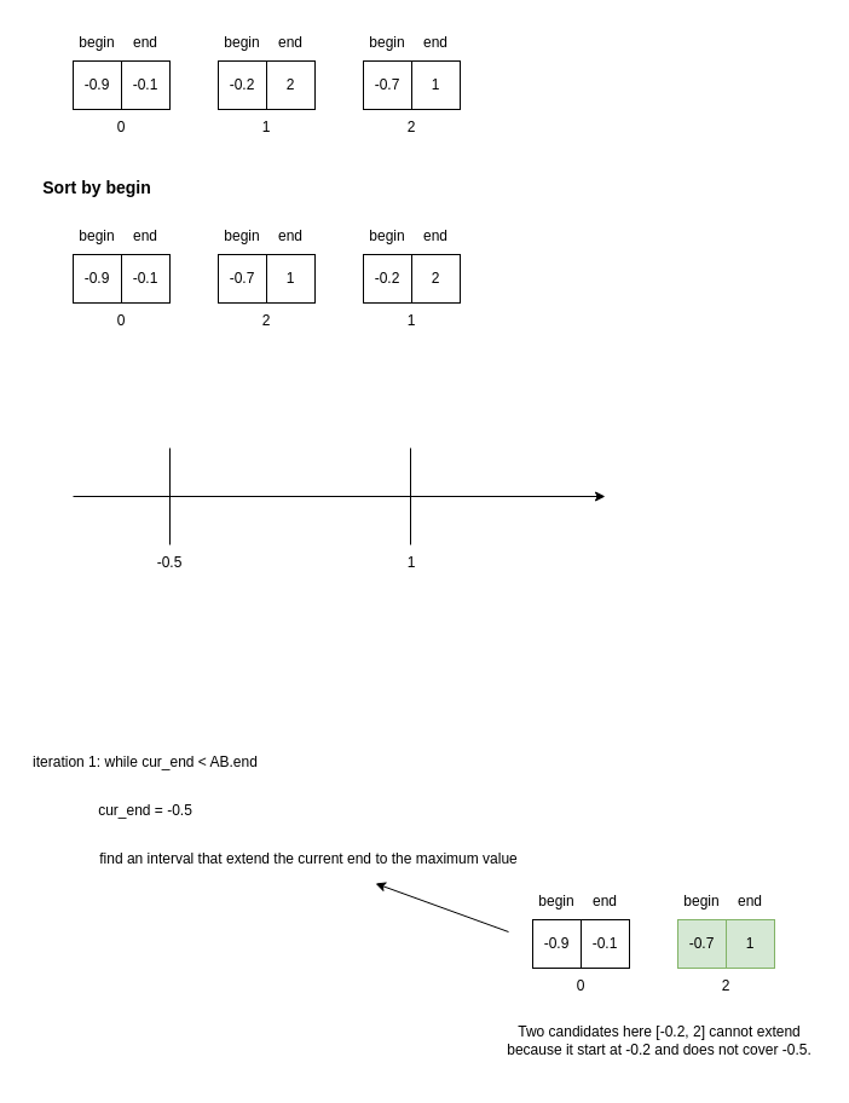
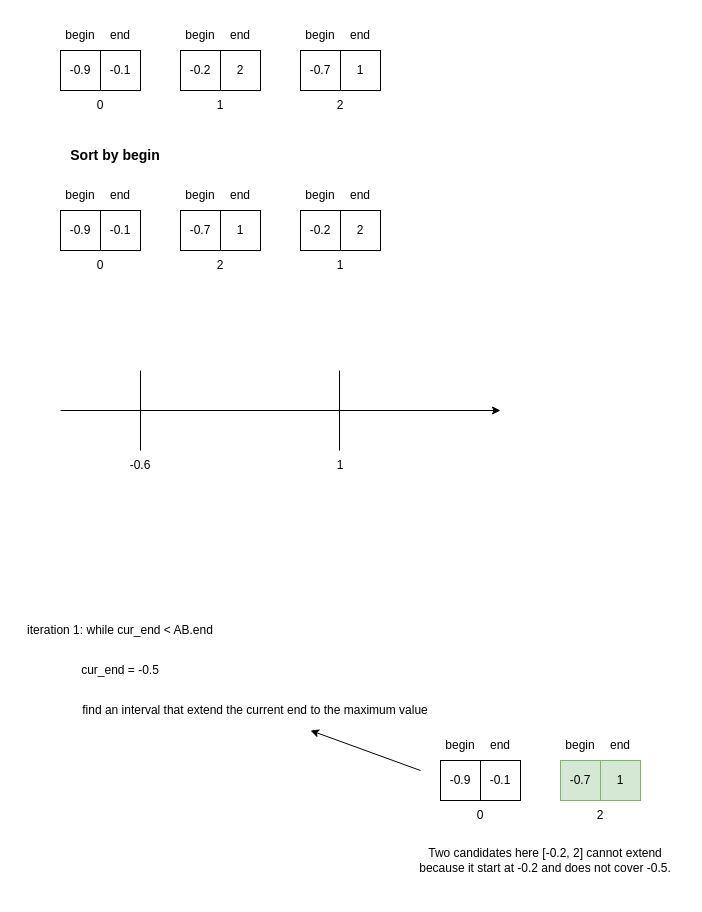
  <mxCell id="0" />
  <mxCell id="1" parent="0" />
  <mxCell id="2" value="-0.9" style="rounded=0;whiteSpace=wrap;html=1;" vertex="1" parent="1"><mxGeometry x="60" y="50" width="40" height="40" as="geometry" /></mxCell>
  <mxCell id="3" value="-0.1" style="rounded=0;whiteSpace=wrap;html=1;" vertex="1" parent="1"><mxGeometry x="100" y="50" width="40" height="40" as="geometry" /></mxCell>
  <mxCell id="4" value="begin" style="text;html=1;align=center;verticalAlign=middle;whiteSpace=wrap;rounded=0;" vertex="1" parent="1"><mxGeometry x="60" y="20" width="40" height="30" as="geometry" /></mxCell>
  <mxCell id="5" value="end" style="text;html=1;align=center;verticalAlign=middle;whiteSpace=wrap;rounded=0;" vertex="1" parent="1"><mxGeometry x="100" y="20" width="40" height="30" as="geometry" /></mxCell>
  <mxCell id="6" value="-0.2" style="rounded=0;whiteSpace=wrap;html=1;" vertex="1" parent="1"><mxGeometry x="180" y="50" width="40" height="40" as="geometry" /></mxCell>
  <mxCell id="7" value="2" style="rounded=0;whiteSpace=wrap;html=1;" vertex="1" parent="1"><mxGeometry x="220" y="50" width="40" height="40" as="geometry" /></mxCell>
  <mxCell id="8" value="begin" style="text;html=1;align=center;verticalAlign=middle;whiteSpace=wrap;rounded=0;" vertex="1" parent="1"><mxGeometry x="180" y="20" width="40" height="30" as="geometry" /></mxCell>
  <mxCell id="9" value="end" style="text;html=1;align=center;verticalAlign=middle;whiteSpace=wrap;rounded=0;" vertex="1" parent="1"><mxGeometry x="220" y="20" width="40" height="30" as="geometry" /></mxCell>
  <mxCell id="10" value="-0.7" style="rounded=0;whiteSpace=wrap;html=1;" vertex="1" parent="1"><mxGeometry x="300" y="50" width="40" height="40" as="geometry" /></mxCell>
  <mxCell id="11" value="1" style="rounded=0;whiteSpace=wrap;html=1;" vertex="1" parent="1"><mxGeometry x="340" y="50" width="40" height="40" as="geometry" /></mxCell>
  <mxCell id="12" value="begin" style="text;html=1;align=center;verticalAlign=middle;whiteSpace=wrap;rounded=0;" vertex="1" parent="1"><mxGeometry x="300" y="20" width="40" height="30" as="geometry" /></mxCell>
  <mxCell id="13" value="end" style="text;html=1;align=center;verticalAlign=middle;whiteSpace=wrap;rounded=0;" vertex="1" parent="1"><mxGeometry x="340" y="20" width="40" height="30" as="geometry" /></mxCell>
- <mxCell id="14" value="Sort by begin" style="text;html=1;align=center;verticalAlign=middle;whiteSpace=wrap;rounded=0;fontSize=14;fontStyle=1" vertex="1" parent="1"><mxGeometry x="25" y="140" width="110" height="30" as="geometry" /></mxCell>
+ <mxCell id="14" value="Sort by begin" style="text;html=1;align=center;verticalAlign=middle;whiteSpace=wrap;rounded=0;fontSize=14;fontStyle=1" vertex="1" parent="1"><mxGeometry x="60" y="140" width="110" height="30" as="geometry" /></mxCell>
  <mxCell id="15" value="0" style="text;html=1;align=center;verticalAlign=middle;whiteSpace=wrap;rounded=0;" vertex="1" parent="1"><mxGeometry x="70" y="90" width="60" height="30" as="geometry" /></mxCell>
  <mxCell id="16" value="1" style="text;html=1;align=center;verticalAlign=middle;whiteSpace=wrap;rounded=0;" vertex="1" parent="1"><mxGeometry x="190" y="90" width="60" height="30" as="geometry" /></mxCell>
  <mxCell id="17" value="2" style="text;html=1;align=center;verticalAlign=middle;whiteSpace=wrap;rounded=0;" vertex="1" parent="1"><mxGeometry x="310" y="90" width="60" height="30" as="geometry" /></mxCell>
  <mxCell id="18" value="-0.9" style="rounded=0;whiteSpace=wrap;html=1;" vertex="1" parent="1"><mxGeometry x="60" y="210" width="40" height="40" as="geometry" /></mxCell>
  <mxCell id="19" value="-0.1" style="rounded=0;whiteSpace=wrap;html=1;" vertex="1" parent="1"><mxGeometry x="100" y="210" width="40" height="40" as="geometry" /></mxCell>
  <mxCell id="20" value="begin" style="text;html=1;align=center;verticalAlign=middle;whiteSpace=wrap;rounded=0;" vertex="1" parent="1"><mxGeometry x="60" y="180" width="40" height="30" as="geometry" /></mxCell>
  <mxCell id="21" value="end" style="text;html=1;align=center;verticalAlign=middle;whiteSpace=wrap;rounded=0;" vertex="1" parent="1"><mxGeometry x="100" y="180" width="40" height="30" as="geometry" /></mxCell>
  <mxCell id="22" value="0" style="text;html=1;align=center;verticalAlign=middle;whiteSpace=wrap;rounded=0;" vertex="1" parent="1"><mxGeometry x="70" y="250" width="60" height="30" as="geometry" /></mxCell>
  <mxCell id="23" value="-0.7" style="rounded=0;whiteSpace=wrap;html=1;" vertex="1" parent="1"><mxGeometry x="180" y="210" width="40" height="40" as="geometry" /></mxCell>
  <mxCell id="24" value="1" style="rounded=0;whiteSpace=wrap;html=1;" vertex="1" parent="1"><mxGeometry x="220" y="210" width="40" height="40" as="geometry" /></mxCell>
  <mxCell id="25" value="begin" style="text;html=1;align=center;verticalAlign=middle;whiteSpace=wrap;rounded=0;" vertex="1" parent="1"><mxGeometry x="180" y="180" width="40" height="30" as="geometry" /></mxCell>
  <mxCell id="26" value="end" style="text;html=1;align=center;verticalAlign=middle;whiteSpace=wrap;rounded=0;" vertex="1" parent="1"><mxGeometry x="220" y="180" width="40" height="30" as="geometry" /></mxCell>
  <mxCell id="27" value="2" style="text;html=1;align=center;verticalAlign=middle;whiteSpace=wrap;rounded=0;" vertex="1" parent="1"><mxGeometry x="190" y="250" width="60" height="30" as="geometry" /></mxCell>
  <mxCell id="28" value="-0.2" style="rounded=0;whiteSpace=wrap;html=1;" vertex="1" parent="1"><mxGeometry x="300" y="210" width="40" height="40" as="geometry" /></mxCell>
  <mxCell id="29" value="2" style="rounded=0;whiteSpace=wrap;html=1;" vertex="1" parent="1"><mxGeometry x="340" y="210" width="40" height="40" as="geometry" /></mxCell>
  <mxCell id="30" value="begin" style="text;html=1;align=center;verticalAlign=middle;whiteSpace=wrap;rounded=0;" vertex="1" parent="1"><mxGeometry x="300" y="180" width="40" height="30" as="geometry" /></mxCell>
  <mxCell id="31" value="end" style="text;html=1;align=center;verticalAlign=middle;whiteSpace=wrap;rounded=0;" vertex="1" parent="1"><mxGeometry x="340" y="180" width="40" height="30" as="geometry" /></mxCell>
  <mxCell id="32" value="1" style="text;html=1;align=center;verticalAlign=middle;whiteSpace=wrap;rounded=0;" vertex="1" parent="1"><mxGeometry x="310" y="250" width="60" height="30" as="geometry" /></mxCell>
  <mxCell id="33" value="" style="endArrow=classic;html=1;rounded=0;" edge="1" parent="1"><mxGeometry width="50" height="50" relative="1" as="geometry"><mxPoint x="60" y="410" as="sourcePoint" /><mxPoint x="500" y="410" as="targetPoint" /></mxGeometry></mxCell>
  <mxCell id="34" value="" style="endArrow=none;html=1;rounded=0;" edge="1" parent="1"><mxGeometry width="50" height="50" relative="1" as="geometry"><mxPoint x="140" y="450" as="sourcePoint" /><mxPoint x="140" y="370" as="targetPoint" /></mxGeometry></mxCell>
  <mxCell id="35" value="" style="endArrow=none;html=1;rounded=0;" edge="1" parent="1"><mxGeometry width="50" height="50" relative="1" as="geometry"><mxPoint x="339" y="450" as="sourcePoint" /><mxPoint x="339" y="370" as="targetPoint" /></mxGeometry></mxCell>
- <mxCell id="36" value="-0.5" style="text;html=1;align=center;verticalAlign=middle;whiteSpace=wrap;rounded=0;" vertex="1" parent="1"><mxGeometry x="110" y="450" width="60" height="30" as="geometry" /></mxCell>
+ <mxCell id="36" value="-0.6" style="text;html=1;align=center;verticalAlign=middle;whiteSpace=wrap;rounded=0;" vertex="1" parent="1"><mxGeometry x="110" y="450" width="60" height="30" as="geometry" /></mxCell>
  <mxCell id="37" value="1" style="text;html=1;align=center;verticalAlign=middle;whiteSpace=wrap;rounded=0;" vertex="1" parent="1"><mxGeometry x="310" y="450" width="60" height="30" as="geometry" /></mxCell>
  <mxCell id="38" value="iteration 1: while cur_end &amp;lt; AB.end" style="text;html=1;align=center;verticalAlign=middle;whiteSpace=wrap;rounded=0;" vertex="1" parent="1"><mxGeometry x="20" y="610" width="200" height="40" as="geometry" /></mxCell>
  <mxCell id="39" value="cur_end = -0.5" style="text;html=1;align=center;verticalAlign=middle;whiteSpace=wrap;rounded=0;" vertex="1" parent="1"><mxGeometry x="60" y="650" width="120" height="40" as="geometry" /></mxCell>
  <mxCell id="40" value="find an interval that extend the current end to the maximum value" style="text;html=1;align=center;verticalAlign=middle;whiteSpace=wrap;rounded=0;" vertex="1" parent="1"><mxGeometry x="60" y="690" width="390" height="40" as="geometry" /></mxCell>
  <mxCell id="41" value="" style="endArrow=classic;html=1;rounded=0;" edge="1" parent="1" target="40"><mxGeometry width="50" height="50" relative="1" as="geometry"><mxPoint x="420" y="770" as="sourcePoint" /><mxPoint x="540" y="770" as="targetPoint" /></mxGeometry></mxCell>
  <mxCell id="42" value="-0.9" style="rounded=0;whiteSpace=wrap;html=1;" vertex="1" parent="1"><mxGeometry x="440" y="760" width="40" height="40" as="geometry" /></mxCell>
  <mxCell id="43" value="-0.1" style="rounded=0;whiteSpace=wrap;html=1;" vertex="1" parent="1"><mxGeometry x="480" y="760" width="40" height="40" as="geometry" /></mxCell>
  <mxCell id="44" value="begin" style="text;html=1;align=center;verticalAlign=middle;whiteSpace=wrap;rounded=0;" vertex="1" parent="1"><mxGeometry x="440" y="730" width="40" height="30" as="geometry" /></mxCell>
  <mxCell id="45" value="end" style="text;html=1;align=center;verticalAlign=middle;whiteSpace=wrap;rounded=0;" vertex="1" parent="1"><mxGeometry x="480" y="730" width="40" height="30" as="geometry" /></mxCell>
  <mxCell id="46" value="0" style="text;html=1;align=center;verticalAlign=middle;whiteSpace=wrap;rounded=0;" vertex="1" parent="1"><mxGeometry x="450" y="800" width="60" height="30" as="geometry" /></mxCell>
  <mxCell id="47" value="-0.7" style="rounded=0;whiteSpace=wrap;html=1;fillColor=#d5e8d4;strokeColor=#82b366;" vertex="1" parent="1"><mxGeometry x="560" y="760" width="40" height="40" as="geometry" /></mxCell>
  <mxCell id="48" value="1" style="rounded=0;whiteSpace=wrap;html=1;fillColor=#d5e8d4;strokeColor=#82b366;" vertex="1" parent="1"><mxGeometry x="600" y="760" width="40" height="40" as="geometry" /></mxCell>
  <mxCell id="49" value="begin" style="text;html=1;align=center;verticalAlign=middle;whiteSpace=wrap;rounded=0;" vertex="1" parent="1"><mxGeometry x="560" y="730" width="40" height="30" as="geometry" /></mxCell>
  <mxCell id="50" value="end" style="text;html=1;align=center;verticalAlign=middle;whiteSpace=wrap;rounded=0;" vertex="1" parent="1"><mxGeometry x="600" y="730" width="40" height="30" as="geometry" /></mxCell>
  <mxCell id="51" value="2" style="text;html=1;align=center;verticalAlign=middle;whiteSpace=wrap;rounded=0;" vertex="1" parent="1"><mxGeometry x="570" y="800" width="60" height="30" as="geometry" /></mxCell>
  <mxCell id="52" value="Two candidates here [-0.2, 2] cannot extend because it start at -0.2 and does not cover -0.5." style="text;html=1;align=center;verticalAlign=middle;whiteSpace=wrap;rounded=0;" vertex="1" parent="1"><mxGeometry x="410" y="830" width="270" height="60" as="geometry" /></mxCell>
